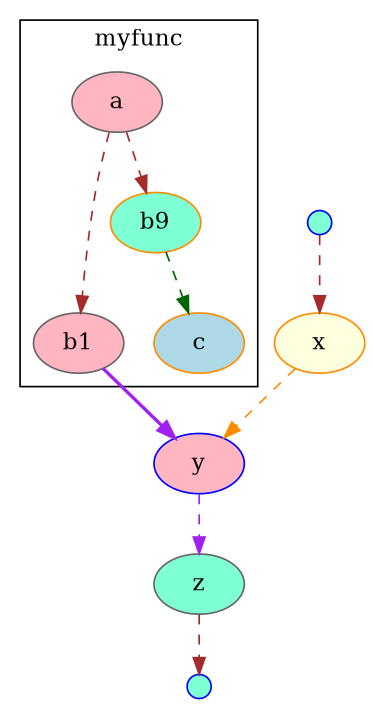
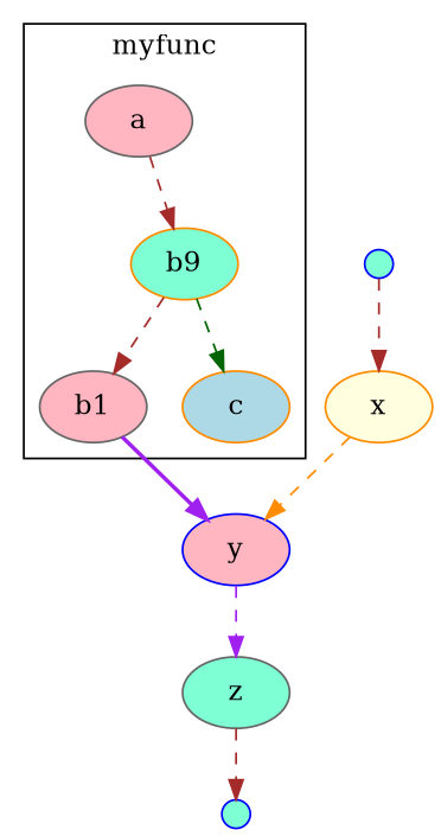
  digraph {
    node [color=gray40 fillcolor=aquamarine style=filled]
    edge [color=brown style=dashed]
    a [fillcolor=lightpink]
    b1 [fillcolor=lightpink]
    n3 [color=darkorange label=b9]
    c [color=darkorange fillcolor=lightblue]
    y [color=blue fillcolor=lightpink]
    start [color=blue shape=point width=0.2]
    x [color=darkorange fillcolor=lightyellow]
    end [color=blue shape=point width=0.2]
    z
    subgraph cluster_1 {
      label=myfunc
      a
      b1
      n3
      c
    }
-   a -> b1
+   n3 -> b1
    a -> n3
    b1 -> y [color=purple style=bold]
    n3 -> c [color=darkgreen]
    y -> z [color=purple]
    start -> x
    x -> y [color=darkorange]
    z -> end
  }
